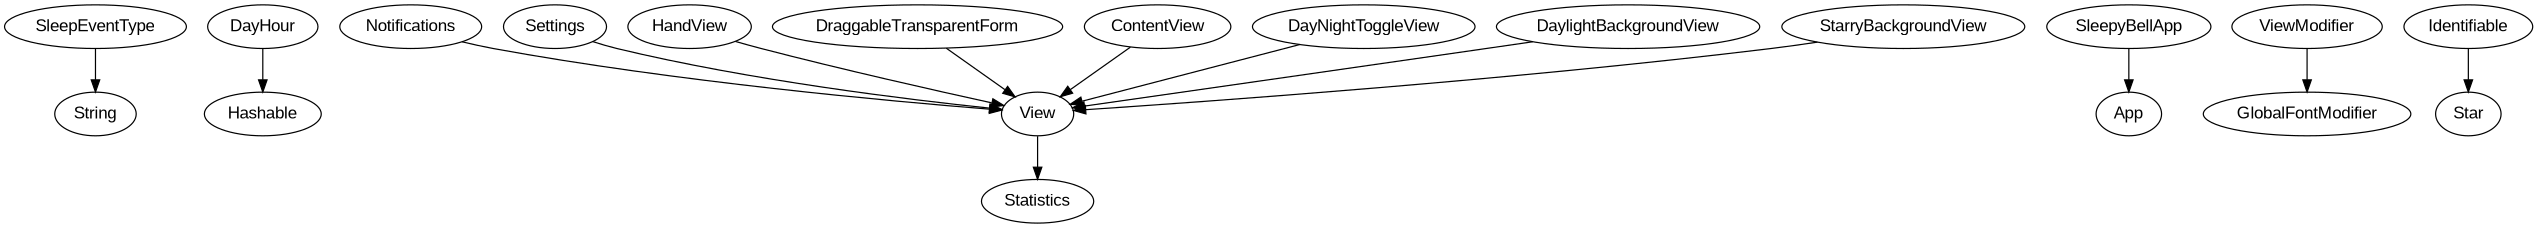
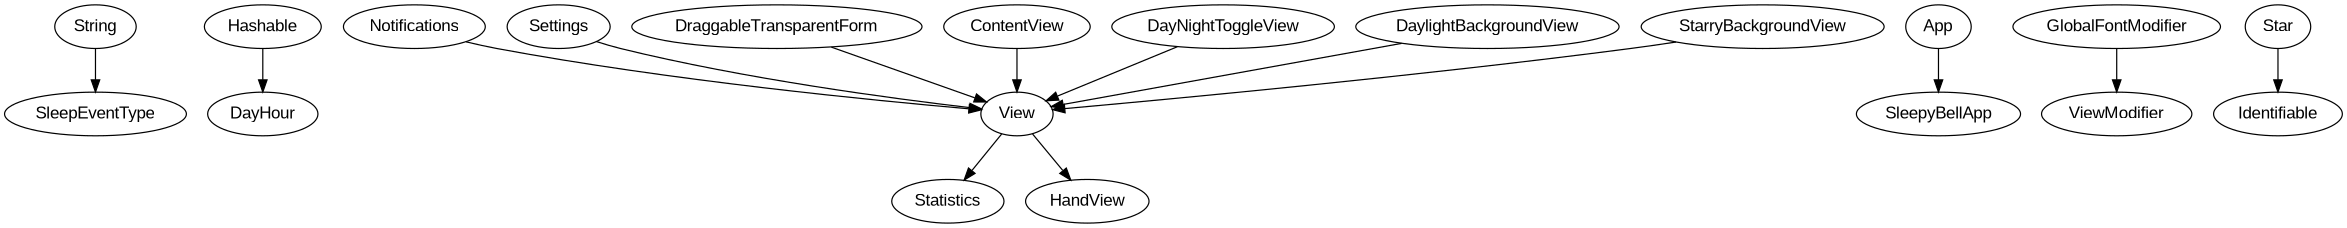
  digraph {
    fontname="Liberation Sans"
    node [fontname="Liberation Sans"]
    edge [fontname="Liberation Sans"]
    SleepEventType
    String
    DayHour
    Hashable
    View
    Statistics
    SleepyBellApp
    App
    Notifications
    Settings
    HandView
    DraggableTransparentForm
    GlobalFontModifier
    ViewModifier
    ContentView
    DayNightToggleView
    DaylightBackgroundView
    StarryBackgroundView
    Star
    Identifiable
-   SleepEventType -> String
-   DayHour -> Hashable
+   String -> SleepEventType
+   Hashable -> DayHour
    View -> Statistics
-   SleepyBellApp -> App
+   App -> SleepyBellApp
    Notifications -> View
    Settings -> View
-   HandView -> View
+   View -> HandView
    DraggableTransparentForm -> View
-   ViewModifier -> GlobalFontModifier
+   GlobalFontModifier -> ViewModifier
    ContentView -> View
    DayNightToggleView -> View
    DaylightBackgroundView -> View
    StarryBackgroundView -> View
-   Identifiable -> Star
+   Star -> Identifiable
  }
